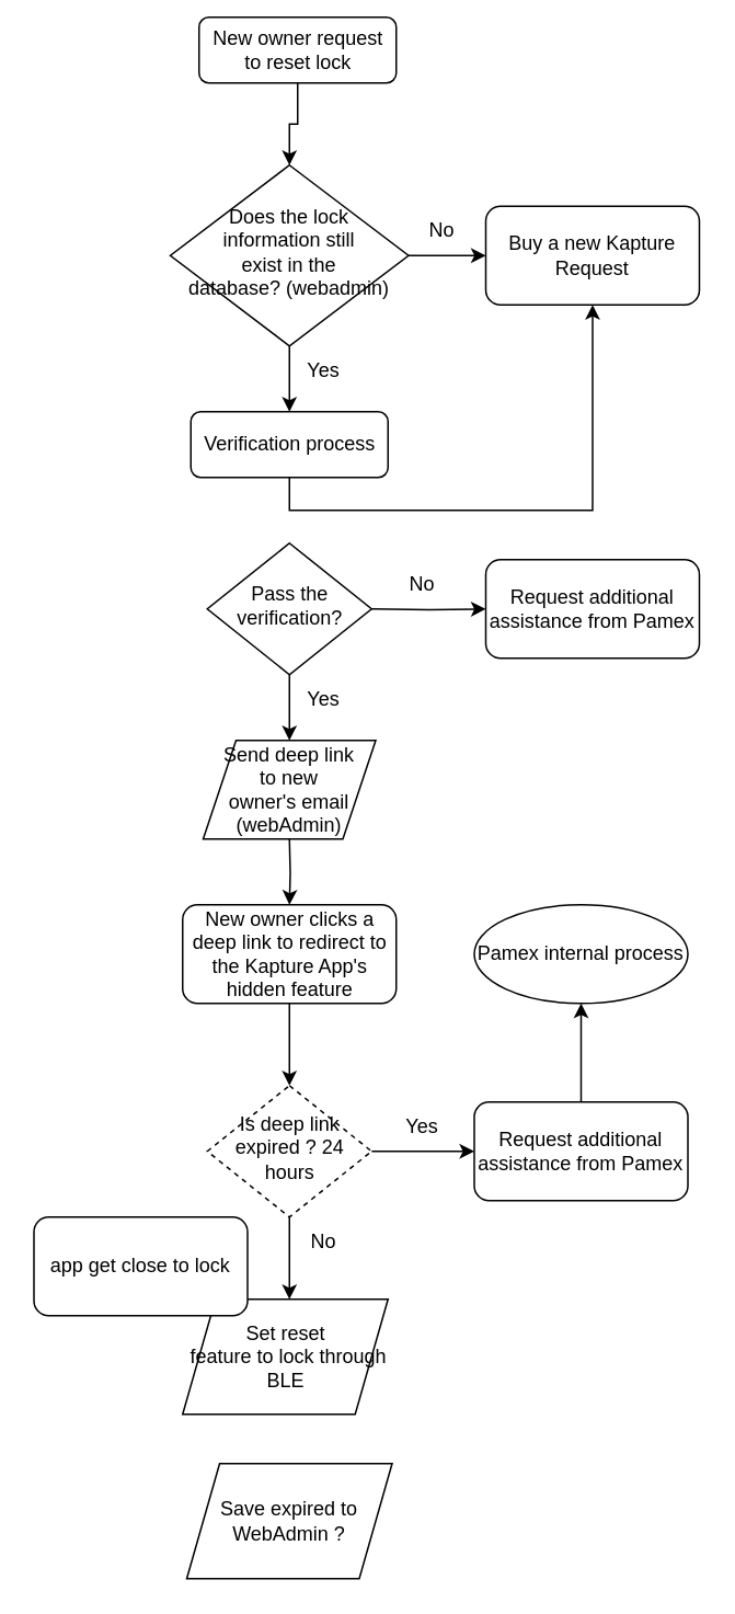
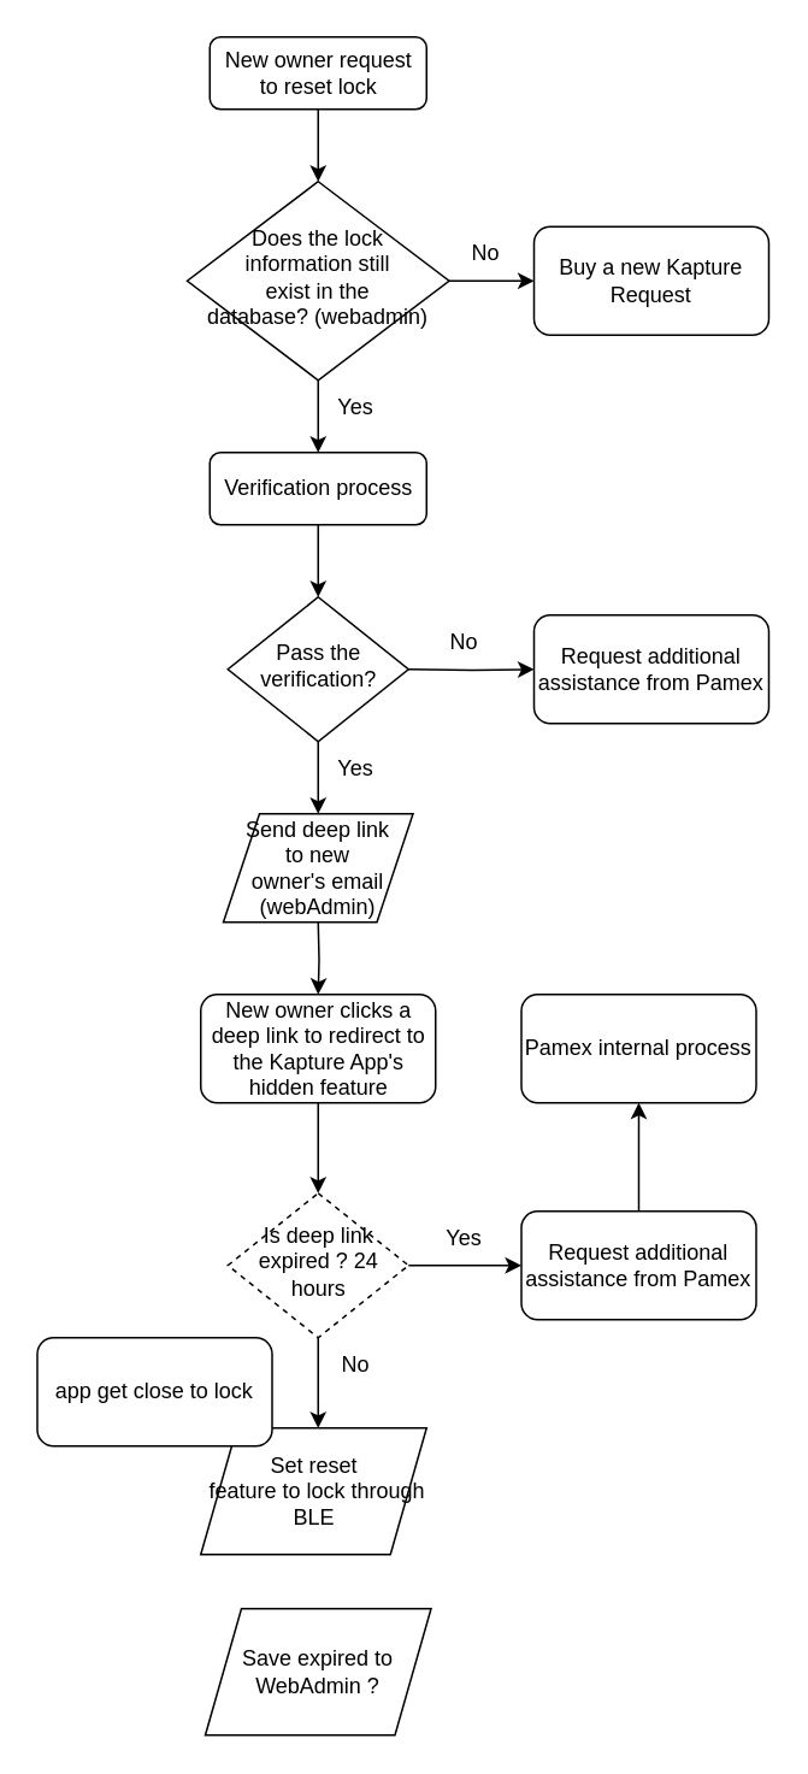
  <mxCell id="0" />
  <mxCell id="1" parent="0" />
  <mxCell id="2" style="edgeStyle=orthogonalEdgeStyle;rounded=0;orthogonalLoop=1;jettySize=auto;html=1;exitX=0.5;exitY=1;exitDx=0;exitDy=0;entryX=0.5;entryY=0;entryDx=0;entryDy=0;" parent="1" source="3" target="18" edge="1"><mxGeometry relative="1" as="geometry" /></mxCell>
- <mxCell id="3" value="New owner request &lt;br&gt;to reset lock" style="rounded=1;whiteSpace=wrap;html=1;fontSize=12;glass=0;strokeWidth=1;shadow=0;" parent="1" vertex="1"><mxGeometry x="120.5" y="10" width="120" height="40" as="geometry" /></mxCell>
- <mxCell id="4" style="edgeStyle=orthogonalEdgeStyle;rounded=0;orthogonalLoop=1;jettySize=auto;html=1;exitX=0.5;exitY=1;exitDx=0;exitDy=0;" parent="1" source="5" target="25" edge="1"><mxGeometry relative="1" as="geometry" /></mxCell>
+ <mxCell id="3" value="New owner request &lt;br&gt;to reset lock" style="rounded=1;whiteSpace=wrap;html=1;fontSize=12;glass=0;strokeWidth=1;shadow=0;" parent="1" vertex="1"><mxGeometry x="115.5" y="20" width="120" height="40" as="geometry" /></mxCell>
+ <mxCell id="4" style="edgeStyle=orthogonalEdgeStyle;rounded=0;orthogonalLoop=1;jettySize=auto;html=1;exitX=0.5;exitY=1;exitDx=0;exitDy=0;entryX=0.5;entryY=0;entryDx=0;entryDy=0;" parent="1" source="5" target="7" edge="1"><mxGeometry relative="1" as="geometry" /></mxCell>
  <mxCell id="5" value="Verification process" style="rounded=1;whiteSpace=wrap;html=1;fontSize=12;glass=0;strokeWidth=1;shadow=0;" parent="1" vertex="1"><mxGeometry x="115.5" y="250" width="120" height="40" as="geometry" /></mxCell>
  <mxCell id="6" style="edgeStyle=orthogonalEdgeStyle;rounded=0;orthogonalLoop=1;jettySize=auto;html=1;exitX=0.5;exitY=1;exitDx=0;exitDy=0;entryX=0.5;entryY=0;entryDx=0;entryDy=0;" parent="1" source="7" target="20" edge="1"><mxGeometry relative="1" as="geometry" /></mxCell>
  <mxCell id="7" value="Pass the verification?" style="rhombus;whiteSpace=wrap;html=1;shadow=0;fontFamily=Helvetica;fontSize=12;align=center;strokeWidth=1;spacing=6;spacingTop=-4;" parent="1" vertex="1"><mxGeometry x="125.5" y="330" width="100" height="80" as="geometry" /></mxCell>
  <mxCell id="8" style="edgeStyle=orthogonalEdgeStyle;rounded=0;orthogonalLoop=1;jettySize=auto;html=1;exitX=0.5;exitY=1;exitDx=0;exitDy=0;entryX=0.5;entryY=0;entryDx=0;entryDy=0;" parent="1" target="13" edge="1"><mxGeometry relative="1" as="geometry"><mxPoint x="175.5" y="510" as="sourcePoint" /></mxGeometry></mxCell>
  <mxCell id="9" style="edgeStyle=orthogonalEdgeStyle;rounded=0;orthogonalLoop=1;jettySize=auto;html=1;exitX=0.5;exitY=1;exitDx=0;exitDy=0;entryX=0.5;entryY=0;entryDx=0;entryDy=0;" parent="1" source="11" edge="1"><mxGeometry relative="1" as="geometry"><mxPoint x="175.5" y="790" as="targetPoint" /></mxGeometry></mxCell>
  <mxCell id="10" style="edgeStyle=orthogonalEdgeStyle;rounded=0;orthogonalLoop=1;jettySize=auto;html=1;exitX=1;exitY=0.5;exitDx=0;exitDy=0;" parent="1" source="11" target="23" edge="1"><mxGeometry relative="1" as="geometry" /></mxCell>
  <mxCell id="11" value="Is deep link expired ? 24 hours" style="rhombus;whiteSpace=wrap;html=1;shadow=0;fontFamily=Helvetica;fontSize=12;align=center;strokeWidth=1;spacing=6;spacingTop=-4;dashed=1;" parent="1" vertex="1"><mxGeometry x="125.5" y="660" width="100" height="80" as="geometry" /></mxCell>
  <mxCell id="12" style="edgeStyle=orthogonalEdgeStyle;rounded=0;orthogonalLoop=1;jettySize=auto;html=1;exitX=0.5;exitY=1;exitDx=0;exitDy=0;entryX=0.5;entryY=0;entryDx=0;entryDy=0;" parent="1" source="13" target="11" edge="1"><mxGeometry relative="1" as="geometry" /></mxCell>
  <mxCell id="13" value="New owner clicks a deep link to redirect to the Kapture App's hidden feature" style="rounded=1;whiteSpace=wrap;html=1;fontSize=12;glass=0;strokeWidth=1;shadow=0;" parent="1" vertex="1"><mxGeometry x="110.5" y="550" width="130" height="60" as="geometry" /></mxCell>
  <mxCell id="14" value="No" style="text;html=1;align=center;verticalAlign=middle;resizable=0;points=[];autosize=1;strokeColor=none;fillColor=none;" parent="1" vertex="1"><mxGeometry x="175.5" y="740" width="40" height="30" as="geometry" /></mxCell>
  <mxCell id="15" value="Set reset&lt;br&gt;&amp;nbsp;feature&amp;nbsp;to lock through BLE" style="shape=parallelogram;perimeter=parallelogramPerimeter;whiteSpace=wrap;html=1;fixedSize=1;" parent="1" vertex="1"><mxGeometry x="110.5" y="790" width="125" height="70" as="geometry" /></mxCell>
  <mxCell id="16" style="edgeStyle=orthogonalEdgeStyle;rounded=0;orthogonalLoop=1;jettySize=auto;html=1;exitX=0.5;exitY=1;exitDx=0;exitDy=0;entryX=0.5;entryY=0;entryDx=0;entryDy=0;" parent="1" source="18" target="5" edge="1"><mxGeometry relative="1" as="geometry" /></mxCell>
  <mxCell id="17" style="edgeStyle=orthogonalEdgeStyle;rounded=0;orthogonalLoop=1;jettySize=auto;html=1;exitX=1;exitY=0.5;exitDx=0;exitDy=0;entryX=0;entryY=0.5;entryDx=0;entryDy=0;" parent="1" source="18" target="25" edge="1"><mxGeometry relative="1" as="geometry" /></mxCell>
  <mxCell id="18" value="Does the lock information still &lt;br&gt;exist in the &lt;br&gt;database? (webadmin)" style="rhombus;whiteSpace=wrap;html=1;shadow=0;fontFamily=Helvetica;fontSize=12;align=center;strokeWidth=1;spacing=6;spacingTop=-4;" parent="1" vertex="1"><mxGeometry x="103" y="100" width="145" height="110" as="geometry" /></mxCell>
  <mxCell id="19" value="Yes" style="text;html=1;align=center;verticalAlign=middle;resizable=0;points=[];autosize=1;strokeColor=none;fillColor=none;" parent="1" vertex="1"><mxGeometry x="175.5" y="210" width="40" height="30" as="geometry" /></mxCell>
  <mxCell id="20" value="Send deep link &lt;br&gt;to new &lt;br&gt;owner's email (webAdmin)" style="shape=parallelogram;perimeter=parallelogramPerimeter;whiteSpace=wrap;html=1;fixedSize=1;" parent="1" vertex="1"><mxGeometry x="123" y="450" width="105" height="60" as="geometry" /></mxCell>
  <mxCell id="21" value="Yes" style="text;html=1;align=center;verticalAlign=middle;resizable=0;points=[];autosize=1;strokeColor=none;fillColor=none;" parent="1" vertex="1"><mxGeometry x="175.5" y="410" width="40" height="30" as="geometry" /></mxCell>
  <mxCell id="22" style="edgeStyle=orthogonalEdgeStyle;rounded=0;orthogonalLoop=1;jettySize=auto;html=1;exitX=0.5;exitY=0;exitDx=0;exitDy=0;entryX=0.5;entryY=1;entryDx=0;entryDy=0;" parent="1" source="23" target="30" edge="1"><mxGeometry relative="1" as="geometry" /></mxCell>
  <mxCell id="23" value="Request&amp;nbsp;additional assistance from Pamex" style="rounded=1;whiteSpace=wrap;html=1;fontSize=12;glass=0;strokeWidth=1;shadow=0;" parent="1" vertex="1"><mxGeometry x="288" y="670" width="130" height="60" as="geometry" /></mxCell>
  <mxCell id="24" value="Yes" style="text;html=1;align=center;verticalAlign=middle;resizable=0;points=[];autosize=1;strokeColor=none;fillColor=none;" parent="1" vertex="1"><mxGeometry x="235.5" y="670" width="40" height="30" as="geometry" /></mxCell>
  <mxCell id="25" value="Buy a new Kapture Request" style="rounded=1;whiteSpace=wrap;html=1;fontSize=12;glass=0;strokeWidth=1;shadow=0;" parent="1" vertex="1"><mxGeometry x="295" y="125" width="130" height="60" as="geometry" /></mxCell>
  <mxCell id="26" value="No" style="text;html=1;align=center;verticalAlign=middle;resizable=0;points=[];autosize=1;strokeColor=none;fillColor=none;" parent="1" vertex="1"><mxGeometry x="248" y="125" width="40" height="30" as="geometry" /></mxCell>
  <mxCell id="27" style="edgeStyle=orthogonalEdgeStyle;rounded=0;orthogonalLoop=1;jettySize=auto;html=1;exitX=1;exitY=0.5;exitDx=0;exitDy=0;" parent="1" target="28" edge="1"><mxGeometry relative="1" as="geometry"><mxPoint x="225.5" y="370" as="sourcePoint" /></mxGeometry></mxCell>
  <mxCell id="28" value="Request&amp;nbsp;additional assistance from Pamex" style="rounded=1;whiteSpace=wrap;html=1;fontSize=12;glass=0;strokeWidth=1;shadow=0;" parent="1" vertex="1"><mxGeometry x="295" y="340" width="130" height="60" as="geometry" /></mxCell>
  <mxCell id="29" value="No" style="text;html=1;align=center;verticalAlign=middle;resizable=0;points=[];autosize=1;strokeColor=none;fillColor=none;" parent="1" vertex="1"><mxGeometry x="235.5" y="340" width="40" height="30" as="geometry" /></mxCell>
- <mxCell id="30" value="Pamex internal process" style="ellipse;whiteSpace=wrap;html=1;fontSize=12;glass=0;strokeWidth=1;shadow=0;" parent="1" vertex="1"><mxGeometry x="288" y="550" width="130" height="60" as="geometry" /></mxCell>
+ <mxCell id="30" value="Pamex internal process" style="rounded=1;whiteSpace=wrap;html=1;fontSize=12;glass=0;strokeWidth=1;shadow=0;" parent="1" vertex="1"><mxGeometry x="288" y="550" width="130" height="60" as="geometry" /></mxCell>
  <mxCell id="31" value="Save expired to WebAdmin ?" style="shape=parallelogram;perimeter=parallelogramPerimeter;whiteSpace=wrap;html=1;fixedSize=1;" vertex="1" parent="1"><mxGeometry x="113" y="890" width="125" height="70" as="geometry" /></mxCell>
  <mxCell id="32" value="app get close to lock" style="rounded=1;whiteSpace=wrap;html=1;fontSize=12;glass=0;strokeWidth=1;shadow=0;" vertex="1" parent="1"><mxGeometry x="20" y="740" width="130" height="60" as="geometry" /></mxCell>
